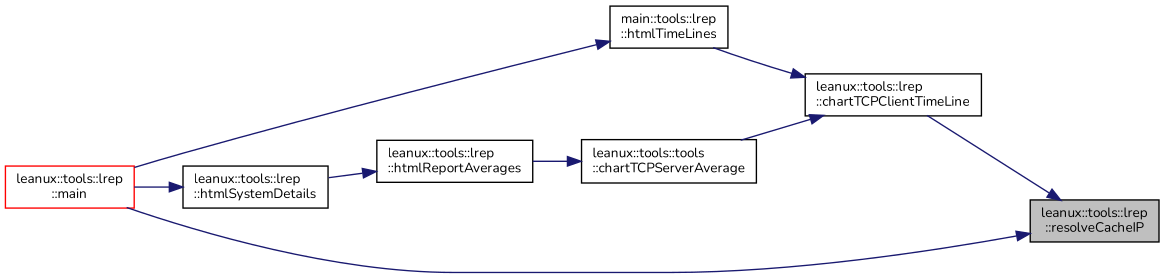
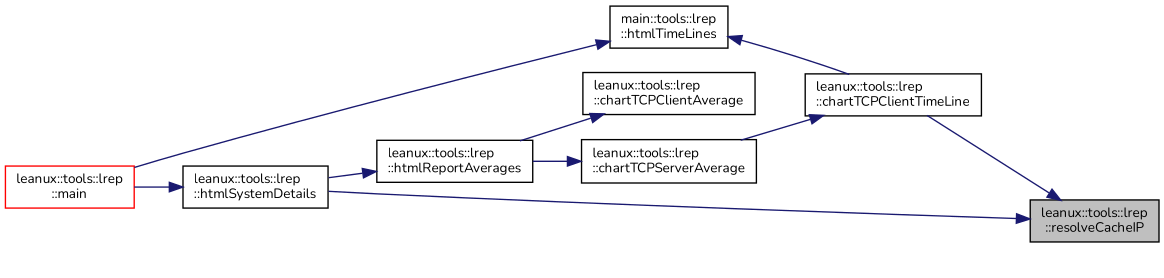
  digraph {
    fontname=Nunito
    rankdir=RL
    node [color=black fontname=Nunito fontsize=10 shape=record]
    edge [color=midnightblue dir=back fontname=Nunito fontsize=10 labelfontname=Helvetica labelfontsize=10 style=solid]
    n1 [fillcolor=grey75 fontcolor=black height=0.2 label="leanux::tools::lrep\l::resolveCacheIP" style=filled width=0.4]
    n2 [height=0.2 label="leanux::tools::lrep\l::chartTCPClientTimeLine" width=0.4]
    n3 [height=0.2 label="leanux::tools::lrep\l::htmlSystemDetails" width=0.4]
+   n4 [height=0.2 label="leanux::tools::lrep\l::chartTCPClientAverage" width=0.4]
    n5 [height=0.2 label="leanux::tools::lrep\l::htmlReportAverages" width=0.4]
-   n6 [height=0.2 label="leanux::tools::tools\l::chartTCPServerAverage" width=0.4]
+   n6 [height=0.2 label="leanux::tools::lrep\l::chartTCPServerAverage" width=0.4]
    n7 [height=0.2 label="main::tools::lrep\l::htmlTimeLines" width=0.4]
    n8 [color=red height=0.2 label="leanux::tools::lrep\l::main" width=0.4]
    n1 -> n2
-   n1 -> n8
+   n1 -> n3
    n2 -> n6
-   n2 -> n7
+   n7 -> n2
    n3 -> n8
+   n4 -> n5
    n5 -> n3
    n6 -> n5
    n7 -> n8
  }
